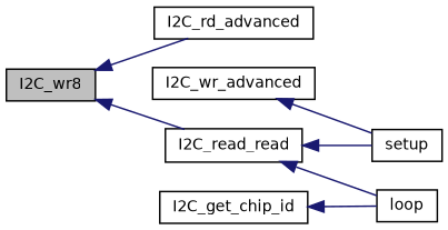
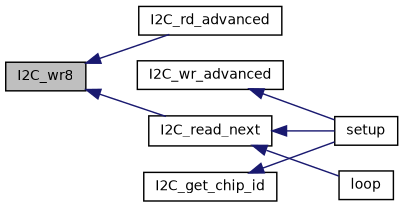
  digraph {
    rankdir=LR
    node [color=black fillcolor=white fontname=Helvetica fontsize=10 shape=record style=filled]
    edge [color=midnightblue dir=back fontname=Helvetica fontsize=10 labelfontname=Helvetica labelfontsize=10 style=solid]
    n1 [fillcolor=grey75 fontcolor=black height=0.2 label=I2C_wr8 width=0.4]
    n2 [height=0.2 label=I2C_rd_advanced width=0.4]
-   n3 [height=0.2 label=I2C_read_read width=0.4]
+   n3 [height=0.2 label=I2C_read_next width=0.4]
    n4 [height=0.2 label=I2C_wr_advanced width=0.4]
    n5 [height=0.2 label=setup width=0.4]
    n6 [height=0.2 label=I2C_get_chip_id width=0.4]
    n7 [height=0.2 label=loop width=0.4]
    n1 -> n2
    n1 -> n3
    n3 -> n5
    n3 -> n7
    n4 -> n5
-   n6 -> n7
+   n6 -> n5
  }
